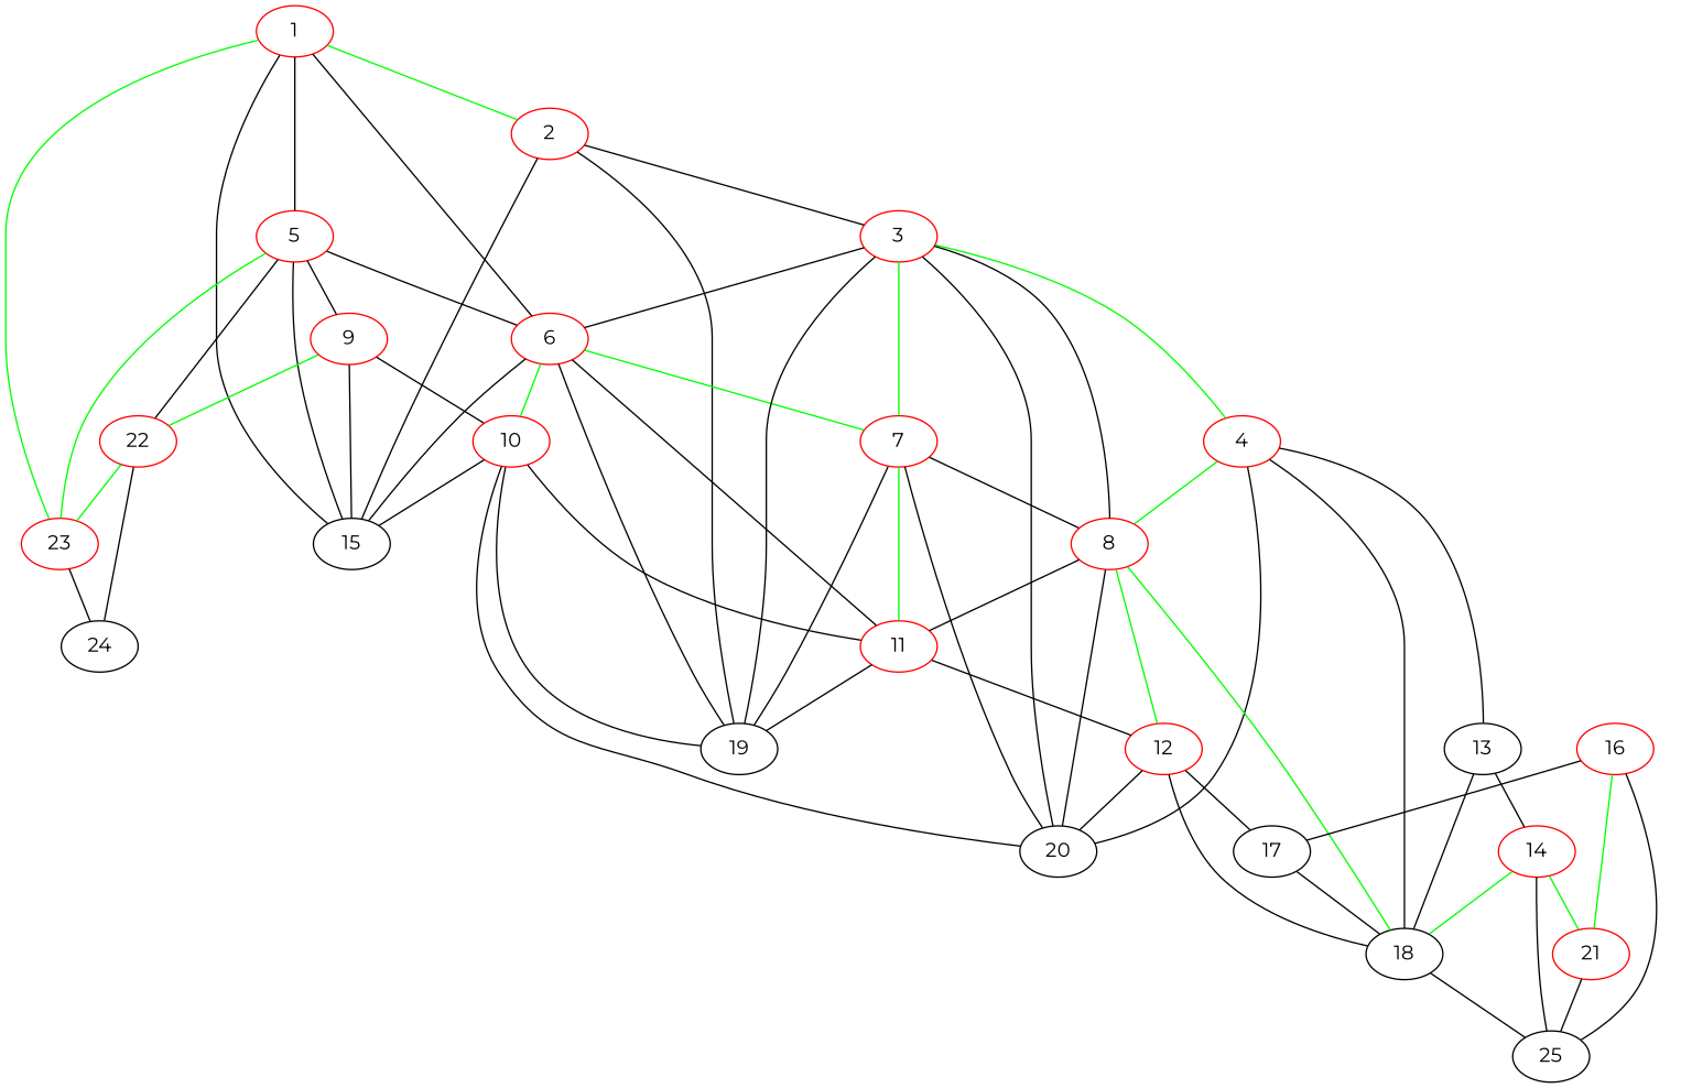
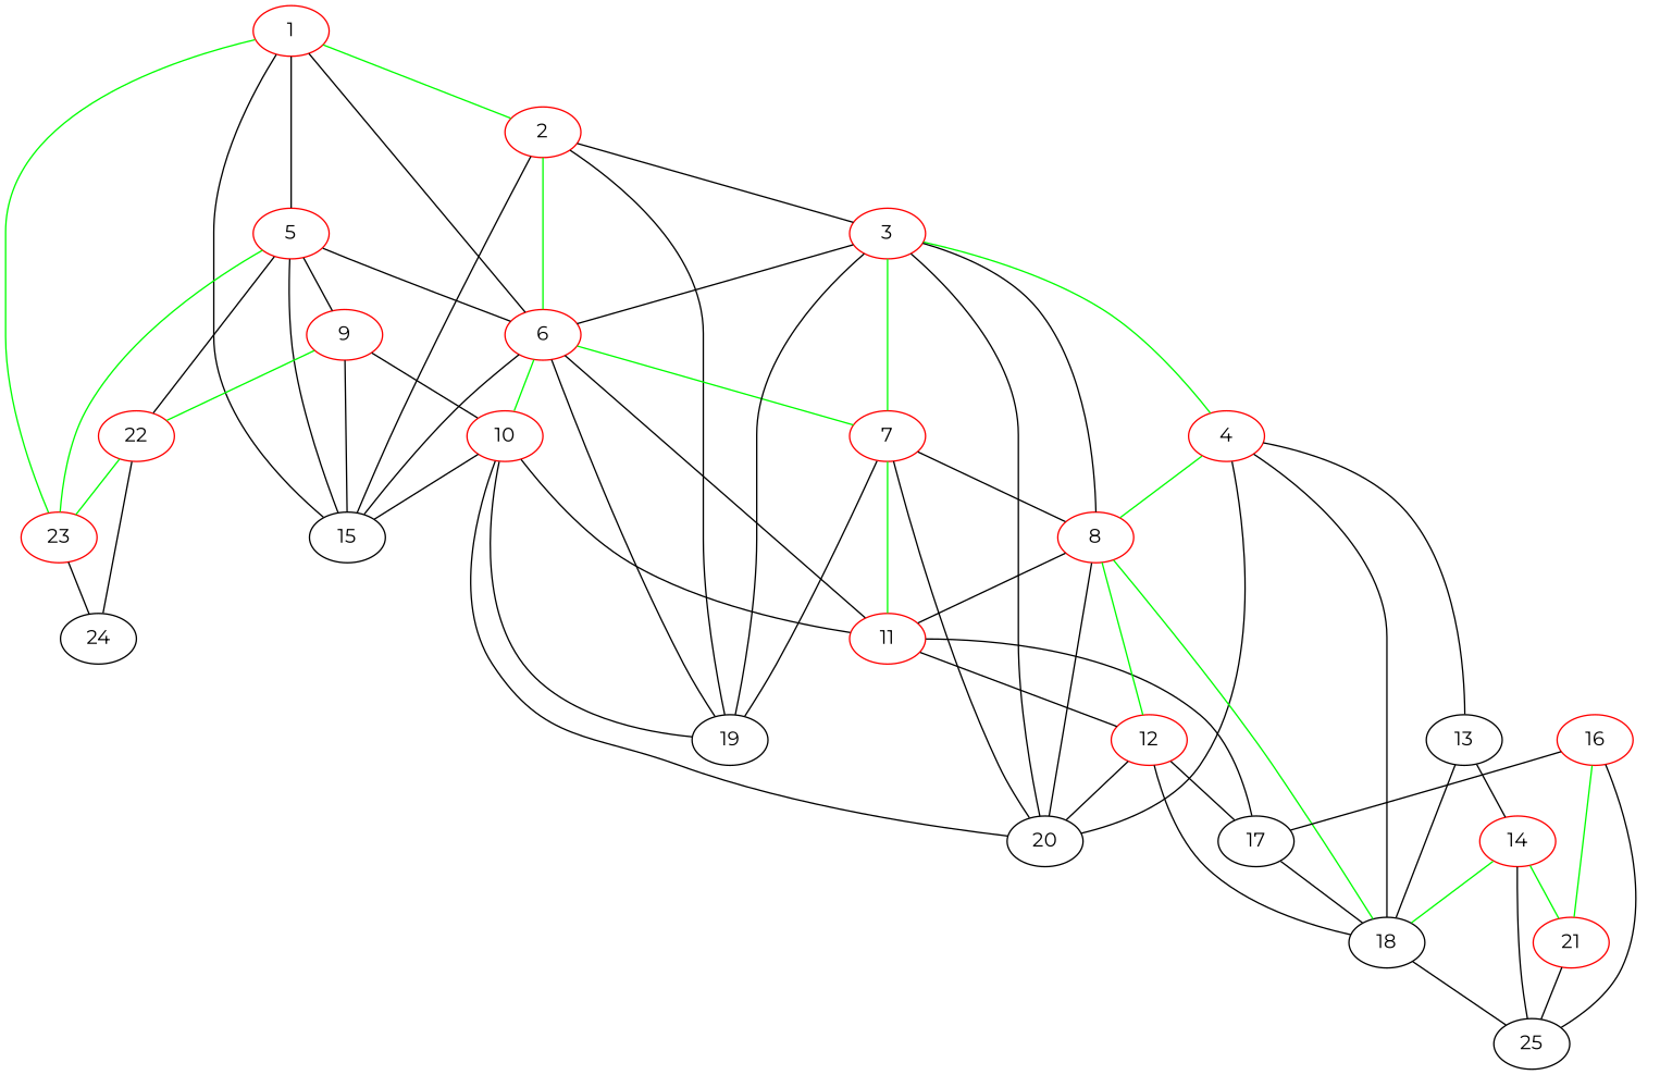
  strict graph {
    fontname=Montserrat
    node [color=red fontname=Montserrat]
    edge [color=blank fontname=Montserrat]
    1
    2
    5
    6
    15 [color=blank]
    23
    3
    19 [color=blank]
    9
    22
    7
    10
    11
    24 [color=blank]
    4
    8
    20 [color=blank]
    13 [color=blank]
    18 [color=blank]
    12
    14
    25 [color=blank]
    17 [color=blank]
    21
    16
    1 -- 2 [color=green]
    1 -- 5
    1 -- 6
    1 -- 15
    1 -- 23 [color=green]
+   2 -- 6 [color=green]
    2 -- 15
    2 -- 3
    2 -- 19
    5 -- 6
    5 -- 15
    5 -- 23 [color=green]
    5 -- 9
    5 -- 22
    6 -- 15
    6 -- 19
    6 -- 7 [color=green]
    6 -- 10 [color=green]
    6 -- 11
    23 -- 24
    3 -- 6
    3 -- 19
    3 -- 7 [color=green]
    3 -- 4 [color=green]
    3 -- 8
    3 -- 20
    9 -- 15
    9 -- 22 [color=green]
    9 -- 10
    22 -- 23 [color=green]
    22 -- 24
    7 -- 19
    7 -- 11 [color=green]
    7 -- 8
    7 -- 20
    10 -- 15
    10 -- 19
    10 -- 11
    10 -- 20
-   11 -- 19
+   11 -- 17
    11 -- 12
    4 -- 8 [color=green]
    4 -- 20
    4 -- 13
    4 -- 18
    8 -- 11
    8 -- 20
    8 -- 18 [color=green]
    8 -- 12 [color=green]
    13 -- 18
    13 -- 14
    18 -- 25
    12 -- 20
    12 -- 18
    12 -- 17
    14 -- 18 [color=green]
    14 -- 25
    14 -- 21 [color=green]
    17 -- 18
    21 -- 25
    16 -- 25
    16 -- 17
    16 -- 21 [color=green]
  }
